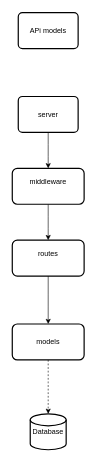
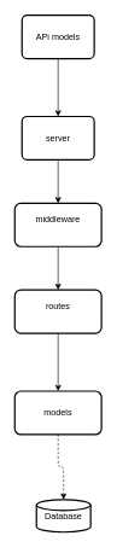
  <mxCell id="0" />
  <mxCell id="1" parent="0" />
+ <mxCell id="2" value="" style="edgeStyle=none;html=1;" parent="1" source="3" target="5" edge="1"><mxGeometry relative="1" as="geometry" /></mxCell>
  <mxCell id="3" value="APi models" style="rounded=1;whiteSpace=wrap;html=1;absoluteArcSize=1;arcSize=14;strokeWidth=2;" parent="1" vertex="1"><mxGeometry x="30" y="20" width="100" height="60" as="geometry" /></mxCell>
  <mxCell id="4" value="" style="edgeStyle=elbowEdgeStyle;elbow=vertical;html=1;" edge="1" parent="1" source="5" target="12"><mxGeometry relative="1" as="geometry" /></mxCell>
  <mxCell id="5" value="server" style="rounded=1;whiteSpace=wrap;html=1;absoluteArcSize=1;arcSize=14;strokeWidth=2;" parent="1" vertex="1"><mxGeometry x="30" y="160" width="100" height="60" as="geometry" /></mxCell>
  <mxCell id="6" value="" style="edgeStyle=elbowEdgeStyle;elbow=vertical;html=1;" edge="1" parent="1" source="7" target="9"><mxGeometry relative="1" as="geometry" /></mxCell>
  <mxCell id="7" value="routes&lt;div&gt;&lt;br&gt;&lt;/div&gt;" style="whiteSpace=wrap;html=1;rounded=1;arcSize=14;strokeWidth=2;" vertex="1" parent="1"><mxGeometry x="20" y="400" width="120" height="60" as="geometry" /></mxCell>
  <mxCell id="8" value="" style="edgeStyle=elbowEdgeStyle;elbow=vertical;html=1;dashed=1;" edge="1" parent="1" source="9" target="10"><mxGeometry relative="1" as="geometry" /></mxCell>
  <mxCell id="9" value="models" style="whiteSpace=wrap;html=1;rounded=1;arcSize=14;strokeWidth=2;" vertex="1" parent="1"><mxGeometry x="20" y="540" width="120" height="60" as="geometry" /></mxCell>
- <mxCell id="10" value="Database" style="strokeWidth=2;html=1;shape=mxgraph.flowchart.database;whiteSpace=wrap;" vertex="1" parent="1"><mxGeometry x="50" y="690" width="60" height="60" as="geometry" /></mxCell>
+ <mxCell id="10" value="Database" style="strokeWidth=2;html=1;shape=mxgraph.flowchart.database;whiteSpace=wrap;" vertex="1" parent="1"><mxGeometry x="50" y="690" width="75" height="45" as="geometry" /></mxCell>
  <mxCell id="11" value="" style="edgeStyle=elbowEdgeStyle;elbow=vertical;html=1;" edge="1" parent="1" source="12" target="7"><mxGeometry relative="1" as="geometry" /></mxCell>
  <mxCell id="12" value="middleware&lt;div&gt;&lt;br&gt;&lt;/div&gt;" style="whiteSpace=wrap;html=1;rounded=1;arcSize=14;strokeWidth=2;" vertex="1" parent="1"><mxGeometry x="20" y="280" width="120" height="60" as="geometry" /></mxCell>
